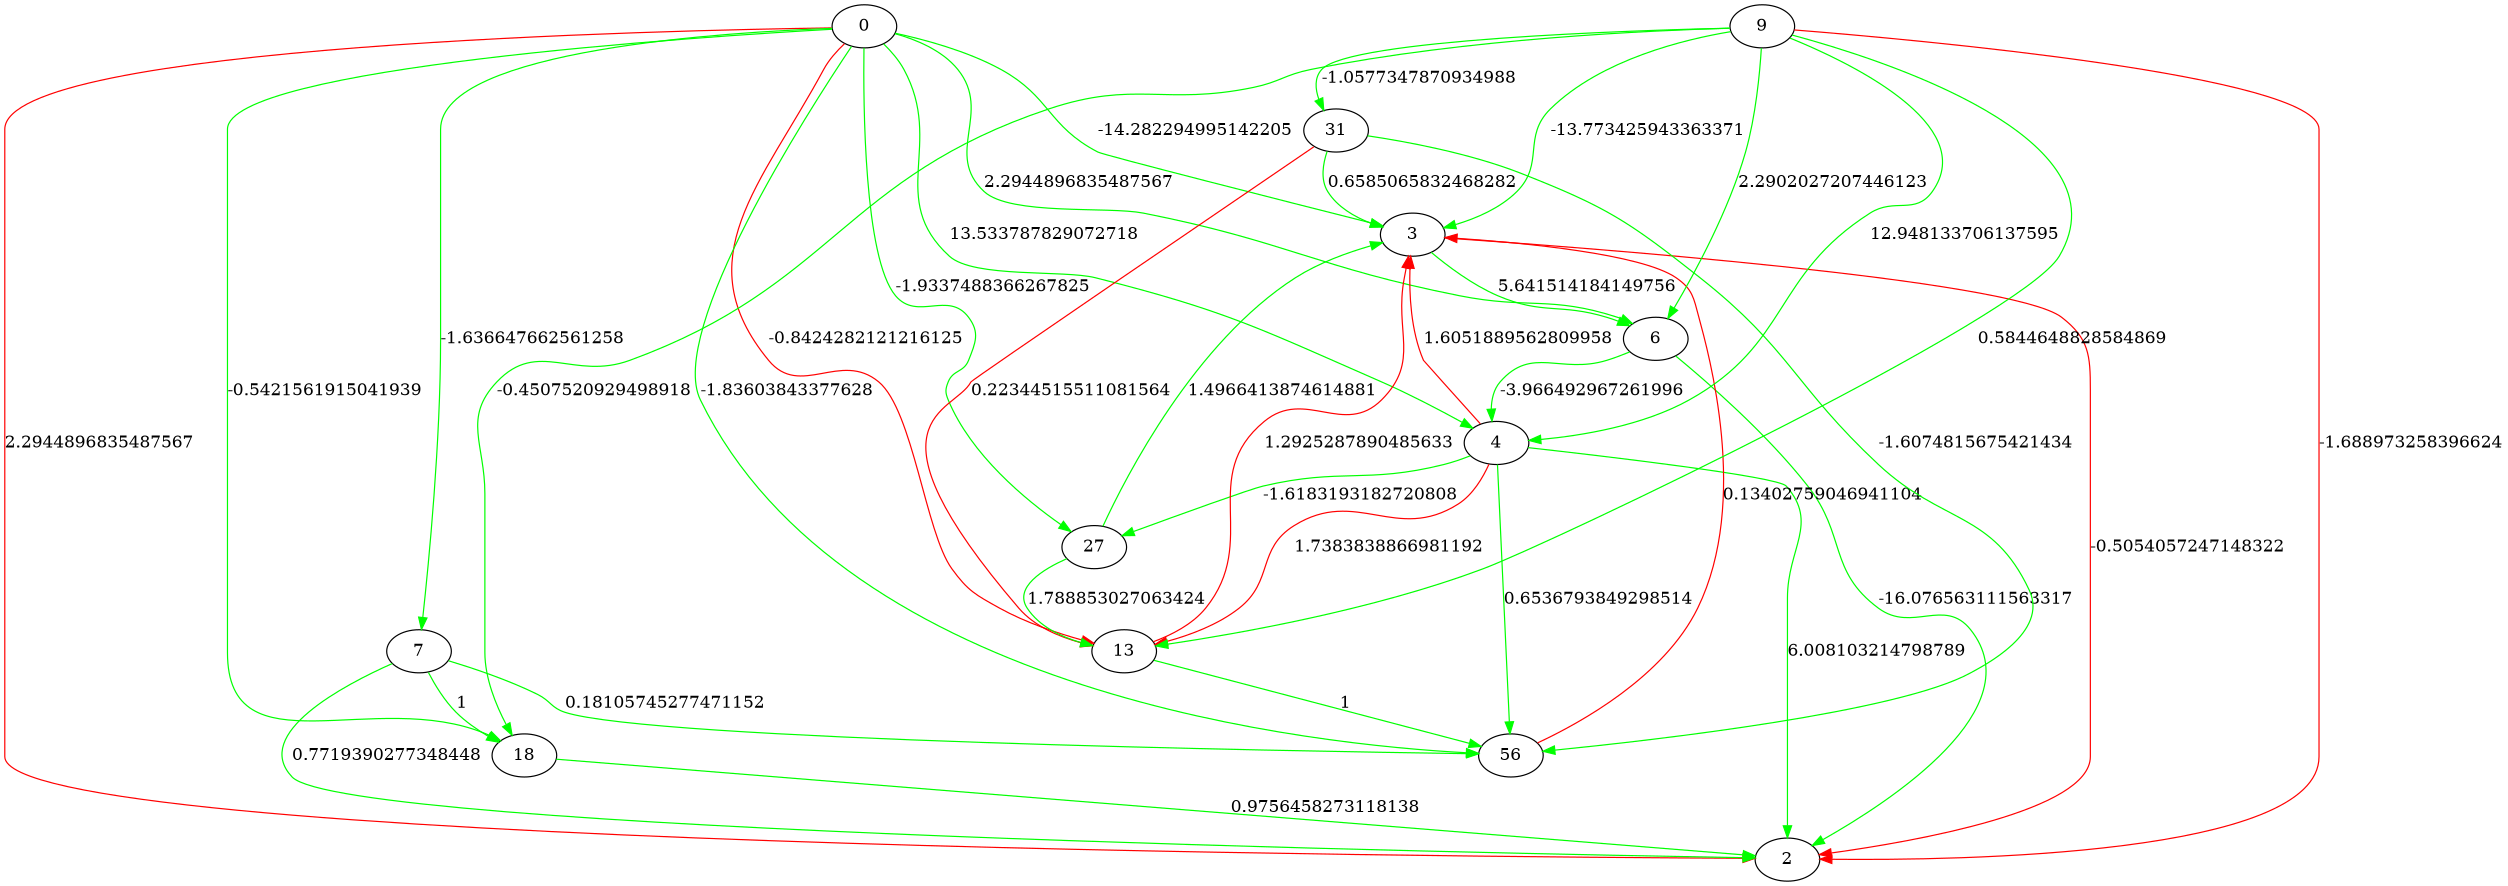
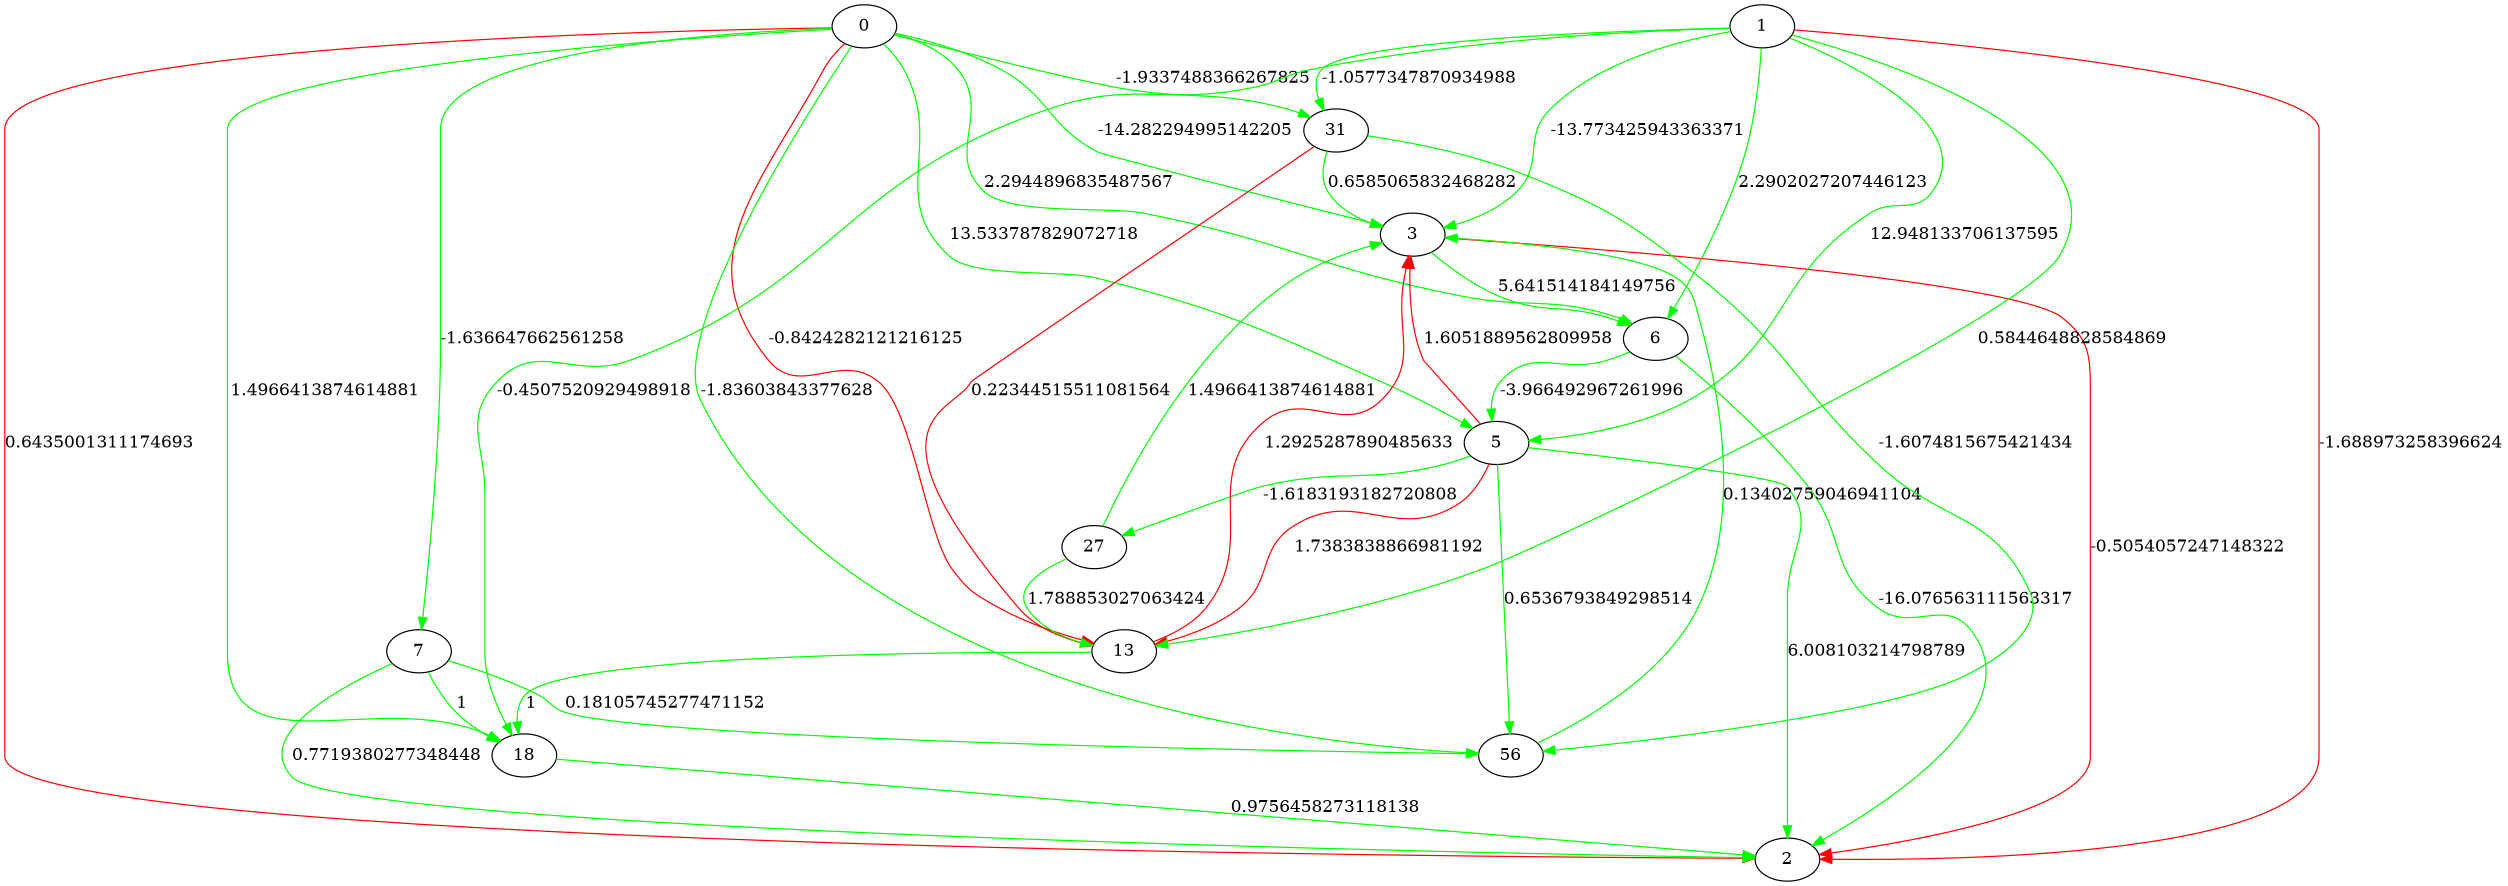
  digraph {
    edge [color=green]
    n1 [label=0]
    n2 [label=2]
    n3 [label=3]
-   n4 [label=4]
+   n4 [label=5]
    n5 [label=6]
    n6 [label=7]
    n7 [label=13]
    n8 [label=18]
    n9 [label=56]
    n10 [label=31]
    n11 [label=27]
-   n12 [label=9]
-   n1 -> n2 [color=red label=2.2944896835487567]
+   n12 [label=1]
+   n1 -> n2 [color=red label=0.6435001311174693]
    n1 -> n3 [label=-14.282294995142205]
    n1 -> n4 [label=13.533787829072718]
    n1 -> n5 [label=2.2944896835487567]
    n1 -> n6 [label=-1.636647662561258]
    n1 -> n7 [color=red label=-0.8424282121216125]
-   n1 -> n8 [label=-0.5421561915041939]
+   n1 -> n8 [label=1.4966413874614881]
    n1 -> n9 [label=-1.83603843377628]
-   n1 -> n11 [label=-1.9337488366267825]
+   n1 -> n10 [label=-1.9337488366267825]
    n3 -> n2 [color=red label=-0.5054057247148322]
    n3 -> n5 [label=5.641514184149756]
    n4 -> n2 [label=6.008103214798789]
    n4 -> n3 [color=red label=1.6051889562809958]
    n4 -> n7 [color=red label=1.7383838866981192]
    n4 -> n9 [label=0.6536793849298514]
    n4 -> n11 [label=-1.6183193182720808]
    n5 -> n2 [label=-16.076563111563317]
    n5 -> n4 [label=-3.966492967261996]
-   n6 -> n2 [label=0.7719390277348448]
+   n6 -> n2 [label=0.7719380277348448]
    n6 -> n8 [label=1]
    n6 -> n9 [label=0.18105745277471152]
    n7 -> n3 [color=red label=1.2925287890485633]
-   n7 -> n9 [label=1]
+   n7 -> n8 [label=1]
    n8 -> n2 [label=0.9756458273118138]
-   n9 -> n3 [color=red label=0.13402759046941104]
+   n9 -> n3 [label=0.13402759046941104]
    n10 -> n3 [label=0.6585065832468282]
    n10 -> n7 [color=red label=0.22344515511081564]
    n10 -> n9 [label=-1.6074815675421434]
    n11 -> n3 [label=1.4966413874614881]
    n11 -> n7 [label=1.788853027063424]
    n12 -> n2 [color=red label=-1.688973258396624]
    n12 -> n3 [label=-13.773425943363371]
    n12 -> n4 [label=12.948133706137595]
    n12 -> n5 [label=2.2902027207446123]
    n12 -> n7 [label=0.5844648828584869]
    n12 -> n8 [label=-0.4507520929498918]
    n12 -> n10 [label=-1.0577347870934988]
  }
